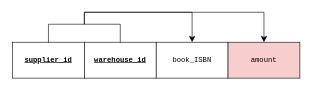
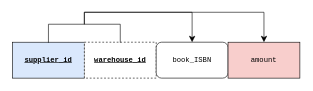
  <mxCell id="0" />
  <mxCell id="1" parent="0" />
- <mxCell id="2" value="supplier_id" style="rounded=0;whiteSpace=wrap;html=1;fontStyle=5;fontFamily=Courier New;labelBackgroundColor=none;" parent="1" vertex="1"><mxGeometry x="20" y="70" width="120" height="60" as="geometry" /></mxCell>
- <mxCell id="3" value="warehouse_id" style="rounded=0;whiteSpace=wrap;html=1;fontStyle=5;fontFamily=Courier New;labelBackgroundColor=none;" parent="1" vertex="1"><mxGeometry x="140" y="70" width="120" height="60" as="geometry" /></mxCell>
- <mxCell id="4" value="book_ISBN" style="rounded=0;whiteSpace=wrap;html=1;fontFamily=Courier New;labelBackgroundColor=none;" parent="1" vertex="1"><mxGeometry x="260" y="70" width="120" height="60" as="geometry" /></mxCell>
+ <mxCell id="2" value="supplier_id" style="rounded=0;whiteSpace=wrap;html=1;fontStyle=5;fontFamily=Courier New;labelBackgroundColor=none;fillColor=#dae8fc;" parent="1" vertex="1"><mxGeometry x="20" y="70" width="120" height="60" as="geometry" /></mxCell>
+ <mxCell id="3" value="warehouse_id" style="rounded=0;whiteSpace=wrap;html=1;fontStyle=5;fontFamily=Courier New;labelBackgroundColor=none;dashed=1;" parent="1" vertex="1"><mxGeometry x="140" y="70" width="120" height="60" as="geometry" /></mxCell>
+ <mxCell id="4" value="book_ISBN" style="whiteSpace=wrap;html=1;fontFamily=Courier New;labelBackgroundColor=none;rounded=1;" parent="1" vertex="1"><mxGeometry x="260" y="70" width="120" height="60" as="geometry" /></mxCell>
  <mxCell id="5" value="amount" style="rounded=0;whiteSpace=wrap;html=1;fontFamily=Courier New;labelBackgroundColor=none;fillColor=#f8cecc;" parent="1" vertex="1"><mxGeometry x="380" y="70" width="120" height="60" as="geometry" /></mxCell>
  <mxCell id="6" value="" style="shape=partialRectangle;whiteSpace=wrap;html=1;bottom=1;right=1;left=1;top=0;fillColor=none;routingCenterX=-0.5;direction=west;" parent="1" vertex="1"><mxGeometry x="80" y="40" width="120" height="30" as="geometry" /></mxCell>
  <mxCell id="7" value="" style="edgeStyle=elbowEdgeStyle;elbow=vertical;endArrow=classic;html=1;curved=0;rounded=0;endSize=8;startSize=8;exitX=0.5;exitY=1;exitDx=0;exitDy=0;entryX=0.5;entryY=0;entryDx=0;entryDy=0;" parent="1" source="6" target="4" edge="1"><mxGeometry width="50" height="50" relative="1" as="geometry"><mxPoint x="250" y="150" as="sourcePoint" /><mxPoint x="300" y="100" as="targetPoint" /><Array as="points"><mxPoint x="240" y="20" /><mxPoint x="260" y="40" /></Array></mxGeometry></mxCell>
  <mxCell id="8" value="" style="edgeStyle=elbowEdgeStyle;elbow=vertical;endArrow=classic;html=1;curved=0;rounded=0;endSize=8;startSize=8;exitX=0.5;exitY=1;exitDx=0;exitDy=0;entryX=0.5;entryY=0;entryDx=0;entryDy=0;" parent="1" source="6" target="5" edge="1"><mxGeometry width="50" height="50" relative="1" as="geometry"><mxPoint x="150" y="50" as="sourcePoint" /><mxPoint x="330" y="80" as="targetPoint" /><Array as="points"><mxPoint x="290" y="20" /><mxPoint x="270" y="50" /></Array></mxGeometry></mxCell>
